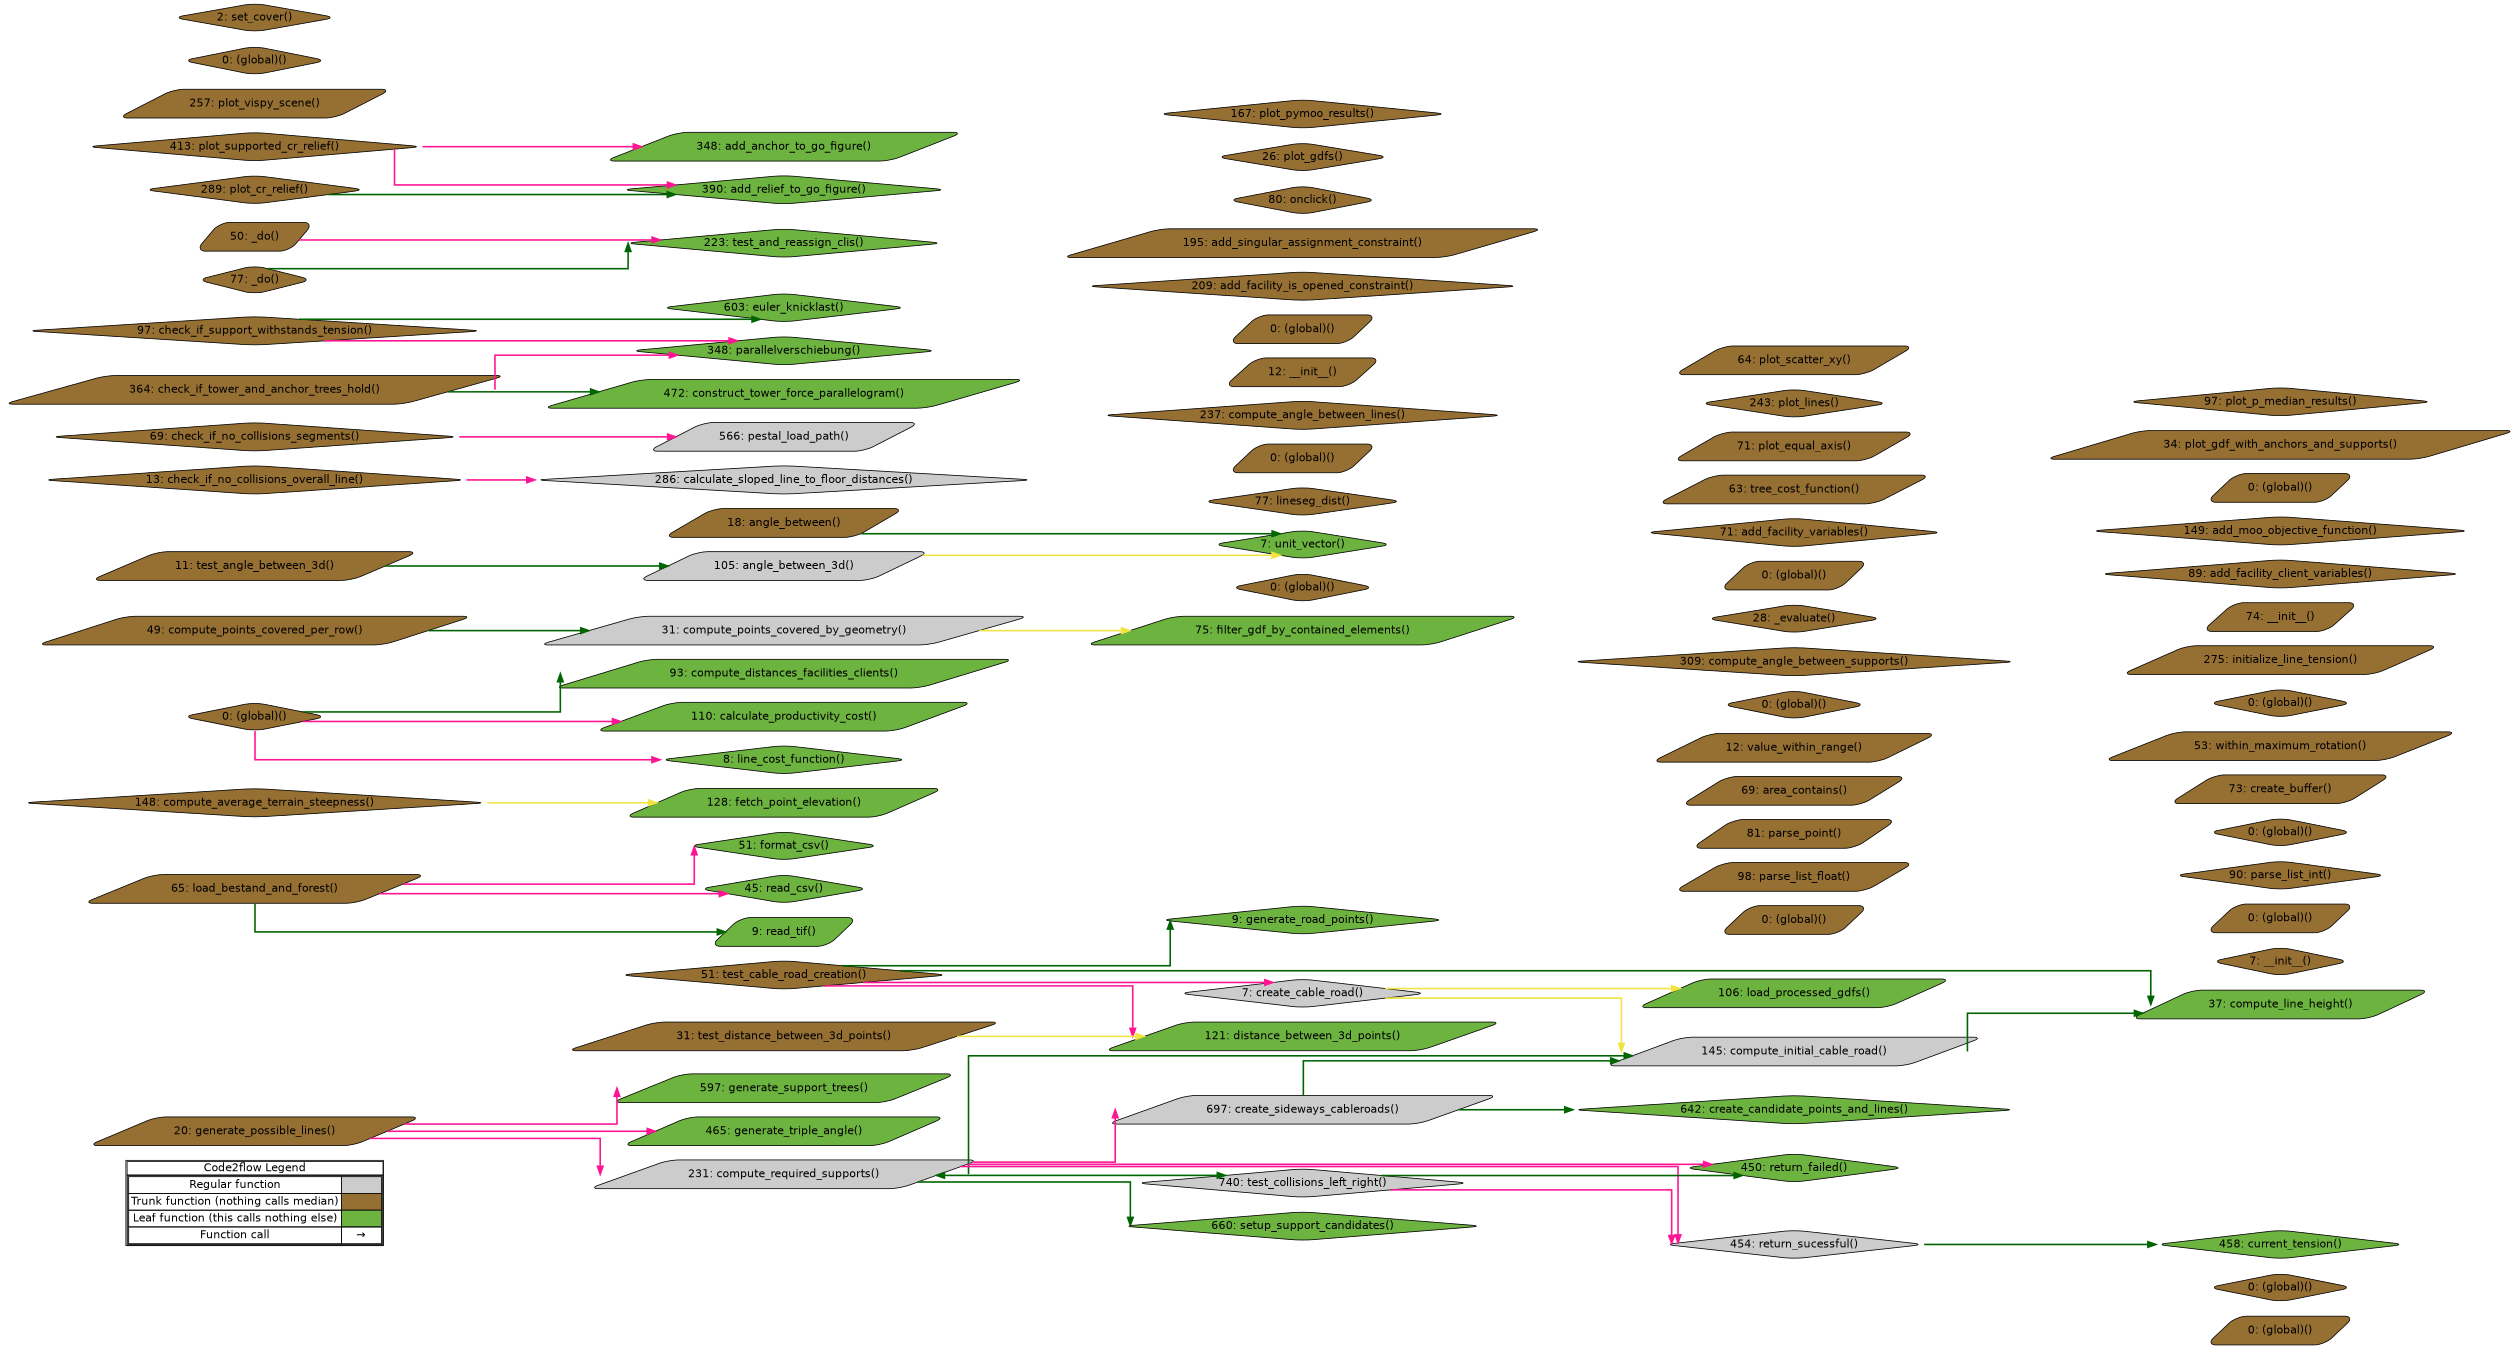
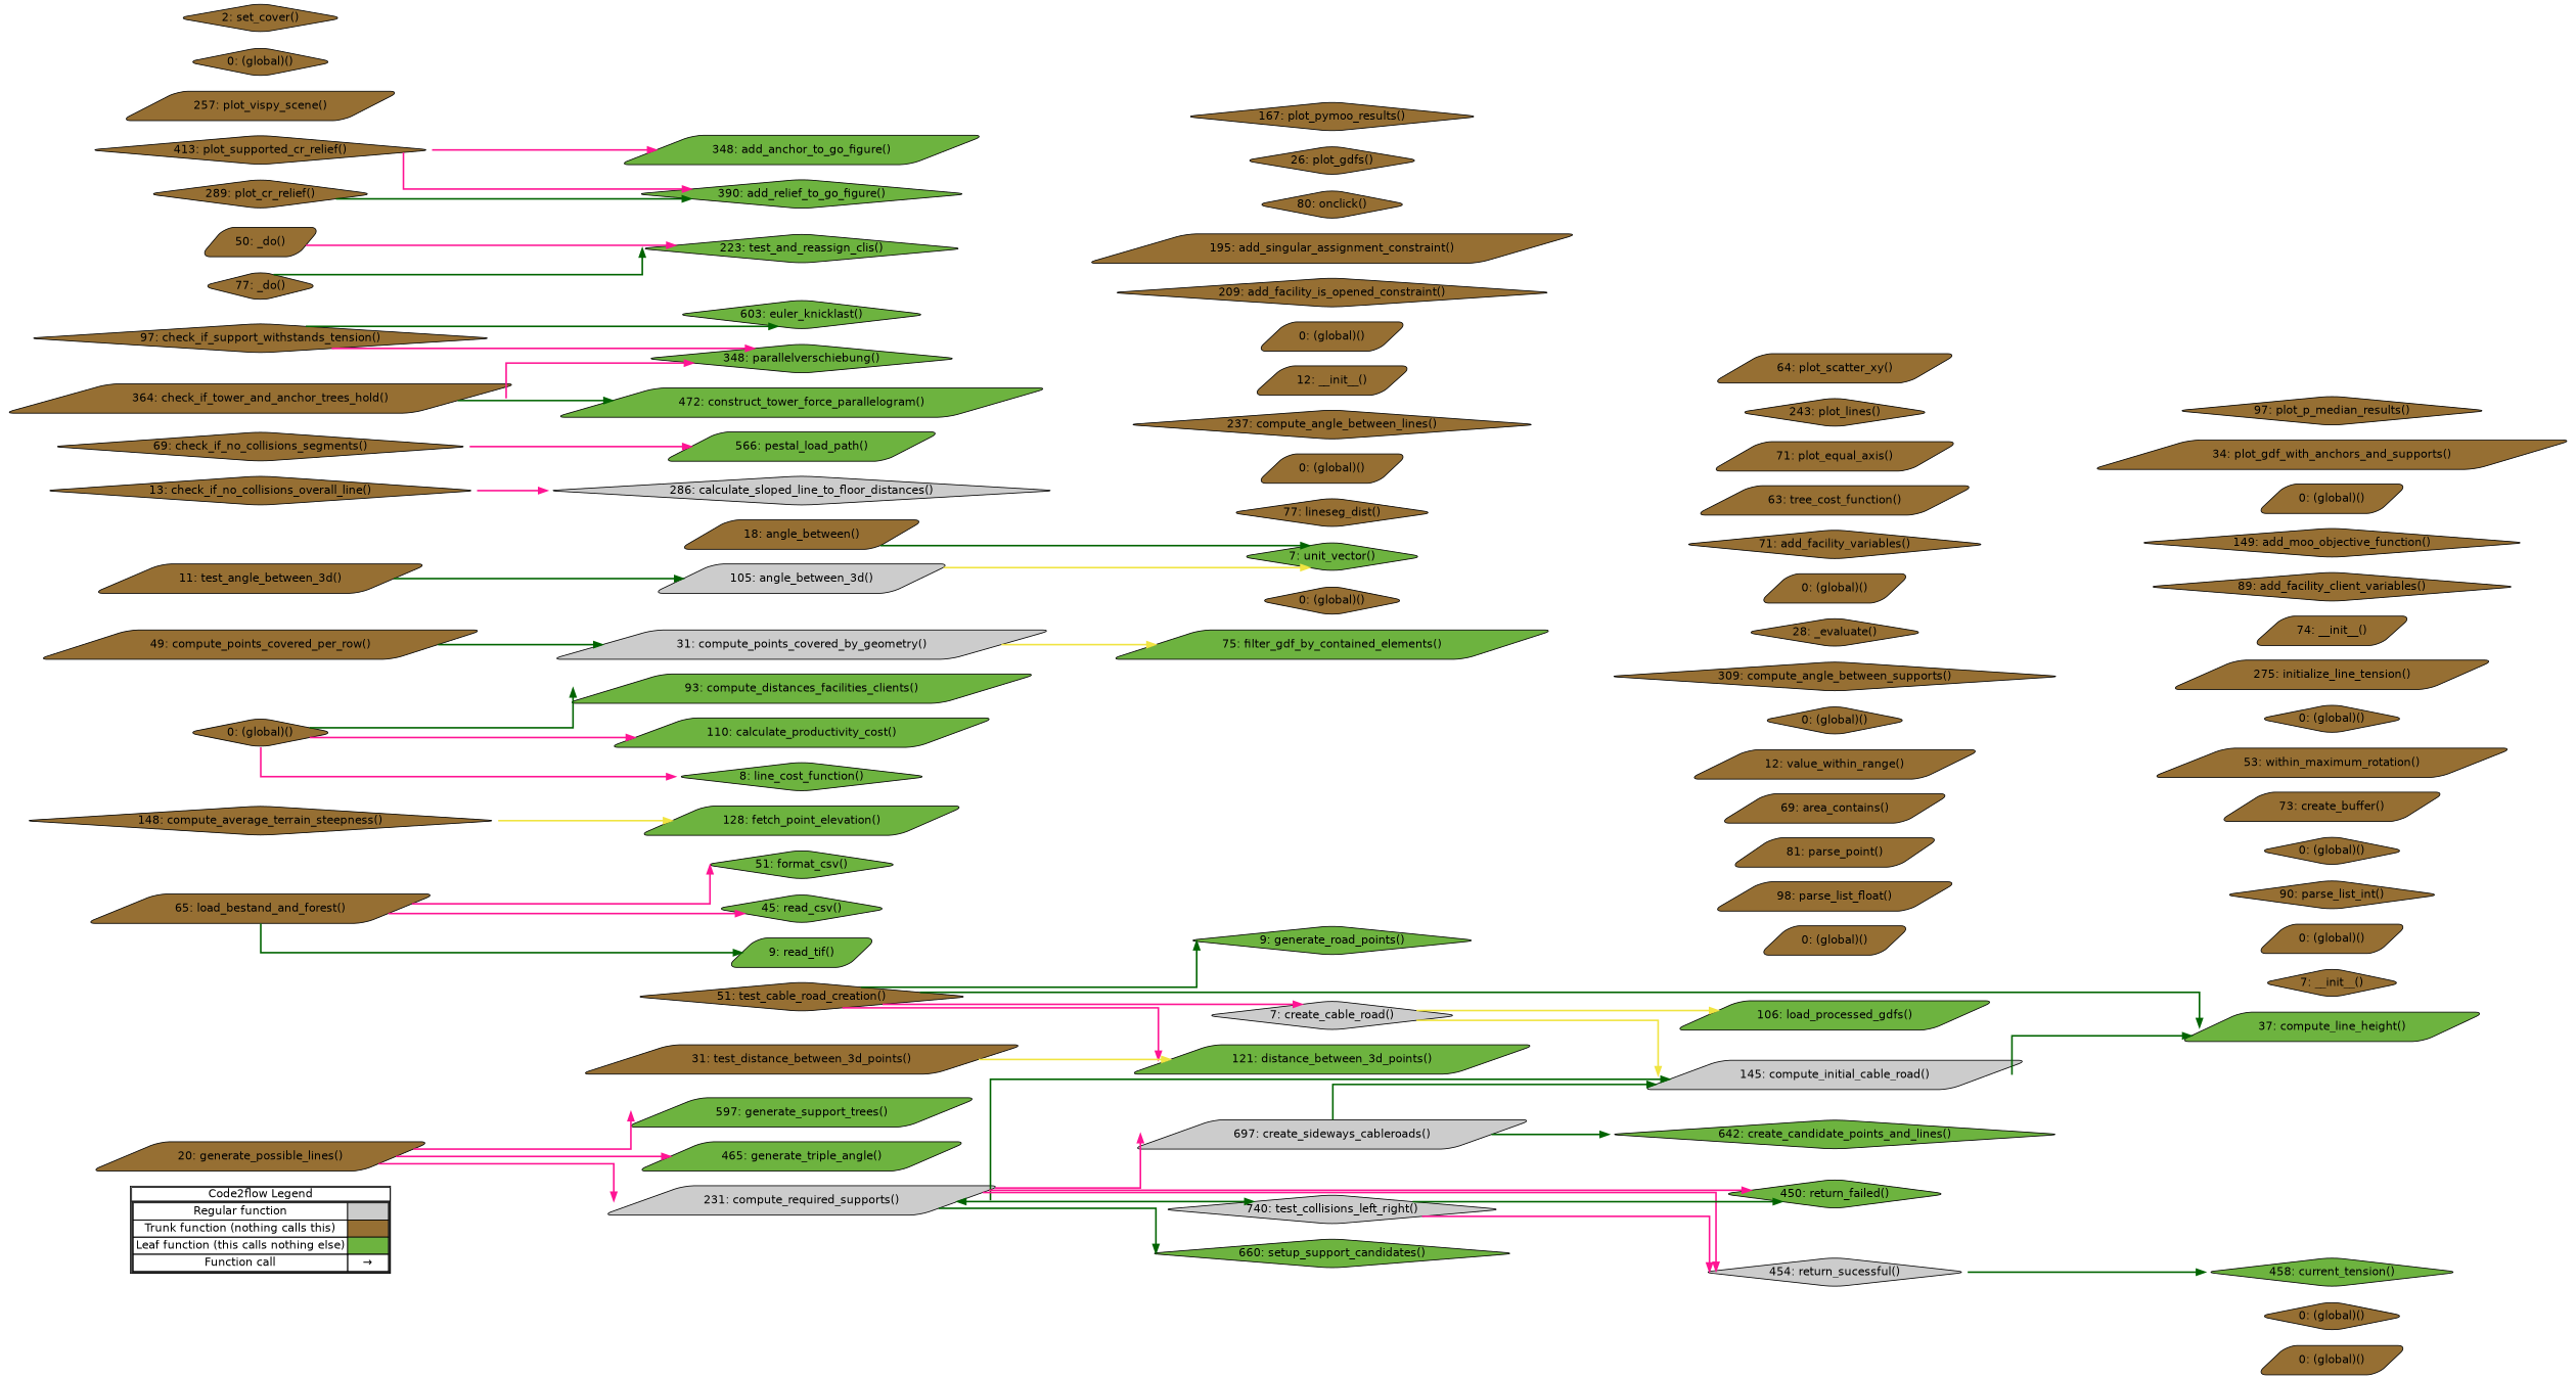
  digraph {
    concentrate=true
    fontname="DejaVu Sans"
    rankdir=LR
    splines=ortho
    node [fontname="DejaVu Sans" shape=parallelogram fillcolor="#966F33" style="rounded,filled"]
    edge [color=deeppink fontname="DejaVu Sans" penwidth=2]
-   n1 [label=<         <table cellspacing="0" cellpadding="0" border="1"><tr><td>Code2flow Legend</td></tr><tr><td>         <table cellspacing="0">         <tr><td>Regular function</td><td width="50px" bgcolor='#cccccc'></td></tr>         <tr><td>Trunk function (nothing calls median)</td><td bgcolor='#966F33'></td></tr>         <tr><td>Leaf function (this calls nothing else)</td><td bgcolor='#6db33f'></td></tr>         <tr><td>Function call</td><td><font color='black'>&#8594;</font></td></tr>         </table></td></tr></table>         > margin=0 shape=none fillcolor="" style=""]
+   n1 [label=<         <table cellspacing="0" cellpadding="0" border="1"><tr><td>Code2flow Legend</td></tr><tr><td>         <table cellspacing="0">         <tr><td>Regular function</td><td width="50px" bgcolor='#cccccc'></td></tr>         <tr><td>Trunk function (nothing calls this)</td><td bgcolor='#966F33'></td></tr>         <tr><td>Leaf function (this calls nothing else)</td><td bgcolor='#6db33f'></td></tr>         <tr><td>Function call</td><td><font color='black'>&#8594;</font></td></tr>         </table></td></tr></table>         > margin=0 shape=none fillcolor="" style=""]
    n2 [label="0: (global)()"]
    n3 [label="0: (global)()" shape=diamond]
    n4 [fillcolor="#cccccc" label="145: compute_initial_cable_road()"]
    n5 [fillcolor="#cccccc" label="231: compute_required_supports()"]
    n6 [fillcolor="#6db33f" label="642: create_candidate_points_and_lines()" shape=diamond]
    n7 [fillcolor="#cccccc" label="697: create_sideways_cableroads()"]
    n8 [fillcolor="#6db33f" label="458: current_tension()" shape=diamond]
    n9 [label="20: generate_possible_lines()"]
    n10 [fillcolor="#6db33f" label="597: generate_support_trees()"]
    n11 [fillcolor="#6db33f" label="465: generate_triple_angle()"]
    n12 [fillcolor="#6db33f" label="450: return_failed()" shape=diamond]
    n13 [fillcolor="#cccccc" label="454: return_sucessful()" shape=diamond]
    n14 [fillcolor="#6db33f" label="660: setup_support_candidates()" shape=diamond]
    n15 [fillcolor="#cccccc" label="740: test_collisions_left_right()" shape=diamond]
    n16 [label="7: __init__()" shape=diamond]
    n17 [fillcolor="#6db33f" label="37: compute_line_height()"]
    n18 [label="0: (global)()"]
    n19 [label="0: (global)()"]
    n20 [fillcolor="#6db33f" label="51: format_csv()" shape=diamond]
    n21 [label="65: load_bestand_and_forest()"]
    n22 [fillcolor="#6db33f" label="106: load_processed_gdfs()"]
    n23 [label="98: parse_list_float()"]
    n24 [label="90: parse_list_int()" shape=diamond]
    n25 [label="81: parse_point()"]
    n26 [fillcolor="#6db33f" label="45: read_csv()" shape=diamond]
    n27 [fillcolor="#6db33f" label="9: read_tif()"]
    n28 [label="0: (global)()" shape=diamond]
    n29 [label="148: compute_average_terrain_steepness()" shape=diamond]
    n30 [fillcolor="#6db33f" label="93: compute_distances_facilities_clients()"]
    n31 [fillcolor="#cccccc" label="31: compute_points_covered_by_geometry()"]
    n32 [label="49: compute_points_covered_per_row()"]
    n33 [fillcolor="#6db33f" label="128: fetch_point_elevation()"]
    n34 [fillcolor="#6db33f" label="75: filter_gdf_by_contained_elements()"]
    n35 [fillcolor="#6db33f" label="9: generate_road_points()" shape=diamond]
    n36 [label="0: (global)()" shape=diamond]
    n37 [label="18: angle_between()"]
    n38 [fillcolor="#cccccc" label="105: angle_between_3d()"]
    n39 [label="69: area_contains()"]
    n40 [label="73: create_buffer()"]
    n41 [fillcolor="#6db33f" label="121: distance_between_3d_points()"]
    n42 [label="77: lineseg_dist()" shape=diamond]
    n43 [fillcolor="#6db33f" label="7: unit_vector()" shape=diamond]
    n44 [label="12: value_within_range()"]
    n45 [label="53: within_maximum_rotation()"]
    n46 [label="0: (global)()"]
    n47 [fillcolor="#cccccc" label="7: create_cable_road()" shape=diamond]
    n48 [label="0: (global)()" shape=diamond]
    n49 [label="0: (global)()" shape=diamond]
    n50 [label="11: test_angle_between_3d()"]
    n51 [label="51: test_cable_road_creation()" shape=diamond]
    n52 [label="31: test_distance_between_3d_points()"]
    n53 [label="0: (global)()" shape=diamond]
    n54 [fillcolor="#cccccc" label="286: calculate_sloped_line_to_floor_distances()" shape=diamond]
    n55 [label="13: check_if_no_collisions_overall_line()" shape=diamond]
    n56 [label="69: check_if_no_collisions_segments()" shape=diamond]
    n57 [label="97: check_if_support_withstands_tension()" shape=diamond]
    n58 [label="364: check_if_tower_and_anchor_trees_hold()"]
    n59 [label="237: compute_angle_between_lines()" shape=diamond]
    n60 [label="309: compute_angle_between_supports()" shape=diamond]
    n61 [fillcolor="#6db33f" label="472: construct_tower_force_parallelogram()"]
    n62 [fillcolor="#6db33f" label="603: euler_knicklast()" shape=diamond]
    n63 [label="275: initialize_line_tension()"]
    n64 [fillcolor="#6db33f" label="348: parallelverschiebung()" shape=diamond]
-   n65 [fillcolor="#cccccc" label="566: pestal_load_path()"]
+   n65 [fillcolor="#6db33f" label="566: pestal_load_path()"]
    n66 [label="12: __init__()"]
    n67 [label="28: _evaluate()" shape=diamond]
    n68 [label="50: _do()"]
    n69 [label="74: __init__()"]
    n70 [label="77: _do()" shape=diamond]
    n71 [label="0: (global)()"]
    n72 [label="0: (global)()"]
    n73 [label="89: add_facility_client_variables()" shape=diamond]
    n74 [label="209: add_facility_is_opened_constraint()" shape=diamond]
    n75 [label="71: add_facility_variables()" shape=diamond]
    n76 [label="149: add_moo_objective_function()" shape=diamond]
    n77 [label="195: add_singular_assignment_constraint()"]
    n78 [fillcolor="#6db33f" label="110: calculate_productivity_cost()"]
    n79 [fillcolor="#6db33f" label="8: line_cost_function()" shape=diamond]
    n80 [fillcolor="#6db33f" label="223: test_and_reassign_clis()" shape=diamond]
    n81 [label="63: tree_cost_function()"]
    n82 [label="0: (global)()"]
    n83 [fillcolor="#6db33f" label="348: add_anchor_to_go_figure()"]
    n84 [fillcolor="#6db33f" label="390: add_relief_to_go_figure()" shape=diamond]
    n85 [label="80: onclick()" shape=diamond]
    n86 [label="289: plot_cr_relief()" shape=diamond]
    n87 [label="71: plot_equal_axis()"]
    n88 [label="34: plot_gdf_with_anchors_and_supports()"]
    n89 [label="26: plot_gdfs()" shape=diamond]
    n90 [label="243: plot_lines()" shape=diamond]
    n91 [label="97: plot_p_median_results()" shape=diamond]
    n92 [label="167: plot_pymoo_results()" shape=diamond]
    n93 [label="64: plot_scatter_xy()"]
    n94 [label="413: plot_supported_cr_relief()" shape=diamond]
    n95 [label="257: plot_vispy_scene()"]
    n96 [label="0: (global)()" shape=diamond]
    n97 [label="2: set_cover()" shape=diamond]
    subgraph sub_1 {
      label=legend
      rank=min
      n1
    }
    subgraph sub_2 {
      label="File: __init__"
      style=dotted
      n2
    }
    subgraph sub_3 {
      label="File: cable_road_computation"
      style=dotted
      n3
      n4
      n5
      n6
      n7
      n8
      n9
      n10
      n11
      n12
      n13
      n14
      n15
    }
    subgraph sub_4 {
      label="File: classes"
      style=dotted
      n18
      subgraph sub_5 {
        label="Class: Cable_Road"
        style=dotted
        n16
        n17
      }
    }
    subgraph sub_6 {
      label="File: data_loading"
      style=dotted
      n19
      n20
      n21
      n22
      n23
      n24
      n25
      n26
      n27
    }
    subgraph sub_7 {
      label="File: geometry_operations"
      style=dotted
      n28
      n29
      n30
      n31
      n32
      n33
      n34
      n35
    }
    subgraph sub_8 {
      label="File: geometry_utilities"
      style=dotted
      n36
      n37
      n38
      n39
      n40
      n41
      n42
      n43
      n44
      n45
    }
    subgraph sub_9 {
      label="File: helper_functions_tests"
      style=dotted
      n46
      n47
    }
    subgraph sub_10 {
      label="File: ipython_cell_input"
      style=dotted
      n48
    }
    subgraph sub_11 {
      label="File: test_geometry"
      style=dotted
      n49
      n50
      n51
      n52
    }
    subgraph sub_12 {
      label="File: mechanical_computations"
      style=dotted
      n53
      n54
      n55
      n56
      n57
      n58
      n59
      n60
      n61
      n62
      n63
      n64
      n65
    }
    subgraph sub_13 {
      label="File: moo_optimization_functions"
      style=dotted
      n71
      subgraph sub_14 {
        label="Class: SupportLinesProblem"
        style=dotted
        n66
        n67
      }
      subgraph sub_15 {
        label="Class: MyRepair"
        style=dotted
        n68
      }
      subgraph sub_16 {
        label="Class: MyMutation"
        style=dotted
        n69
        n70
      }
    }
    subgraph sub_17 {
      label="File: optimization_functions"
      style=dotted
      n72
      n73
      n74
      n75
      n76
      n77
      n78
      n79
      n80
      n81
    }
    subgraph sub_18 {
      label="File: plotting"
      style=dotted
      n82
      n83
      n84
      n85
      n86
      n87
      n88
      n89
      n90
      n91
      n92
      n93
      n94
      n95
    }
    subgraph sub_19 {
      label="File: set_cover"
      style=dotted
      n96
      n97
    }
    n4 -> n17 [color=darkgreen]
    n5 -> n4 [color=darkgreen]
    n5 -> n7
    n5 -> n7 [color="#D55E00"]
    n5 -> n12
    n5 -> n12 [color="#D55E00"]
    n5 -> n12 [color="#D55E00"]
    n5 -> n12 [color="#D55E00"]
    n5 -> n12 [color="#D55E00"]
    n5 -> n13
    n5 -> n13 [color="#D55E00"]
    n5 -> n13 [color="#D55E00"]
    n5 -> n14 [color=darkgreen]
    n5 -> n15 [color=darkgreen]
    n7 -> n4 [color=darkgreen]
    n7 -> n4 [color="#E69F00"]
    n7 -> n6 [color=darkgreen]
    n9 -> n5
    n9 -> n10
    n9 -> n11
    n13 -> n8 [color=darkgreen]
    n15 -> n5 [color="#D55E00"]
    n15 -> n12 [color=darkgreen]
    n15 -> n13
    n21 -> n20
    n21 -> n26
    n21 -> n27 [color=darkgreen]
    n29 -> n33 [color="#F0E442"]
    n29 -> n33 [color="#F0E442"]
    n31 -> n34 [color="#F0E442"]
    n32 -> n31 [color=darkgreen]
    n37 -> n43 [color=darkgreen]
    n37 -> n43 [color="#000000"]
    n38 -> n43 [color="#F0E442"]
    n38 -> n43 [color="#F0E442"]
    n47 -> n4 [color="#F0E442"]
    n47 -> n22 [color="#F0E442"]
    n48 -> n30 [color=darkgreen]
    n48 -> n78
    n48 -> n79
    n50 -> n38 [color=darkgreen]
    n50 -> n38 [color="#CC79A7"]
    n50 -> n38 [color="#CC79A7"]
    n50 -> n38 [color="#CC79A7"]
    n51 -> n17 [color=darkgreen]
    n51 -> n35 [color=darkgreen]
    n51 -> n41
    n51 -> n47
    n52 -> n41 [color="#F0E442"]
    n52 -> n41 [color="#F0E442"]
    n52 -> n41 [color="#F0E442"]
    n55 -> n54
    n56 -> n65
    n57 -> n62 [color=darkgreen]
    n57 -> n64
    n57 -> n64 [color="#0072B2"]
    n58 -> n61 [color=darkgreen]
    n58 -> n64
    n68 -> n80
    n70 -> n80 [color=darkgreen]
    n70 -> n80 [color="#D55E00"]
    n86 -> n84 [color=darkgreen]
    n94 -> n83
    n94 -> n84
  }
